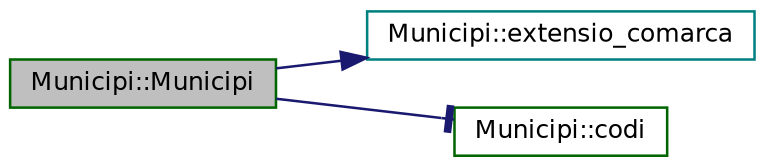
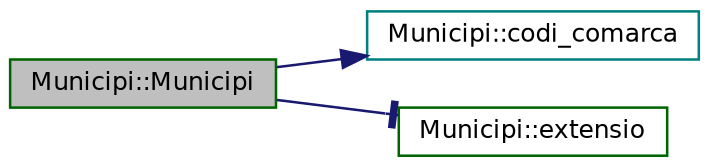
  digraph {
    rankdir=LR
    node [color=darkgreen fillcolor=white fontname=Helvetica fontsize=10 shape=record style=filled]
    edge [color=midnightblue fontname=Helvetica fontsize=10 labelfontname=Helvetica labelfontsize=10 style=solid]
    n1 [fillcolor=grey75 fontcolor=black height=0.2 label="Municipi::Municipi" width=0.4]
-   n2 [color=teal height=0.2 label="Municipi::extensio_comarca" width=0.4]
-   n3 [height=0.2 label="Municipi::codi" width=0.4]
+   n2 [color=teal height=0.2 label="Municipi::codi_comarca" width=0.4]
+   n3 [height=0.2 label="Municipi::extensio" width=0.4]
    n1 -> n2 [arrowhead=normal]
    n1 -> n3 [arrowhead=tee]
  }
